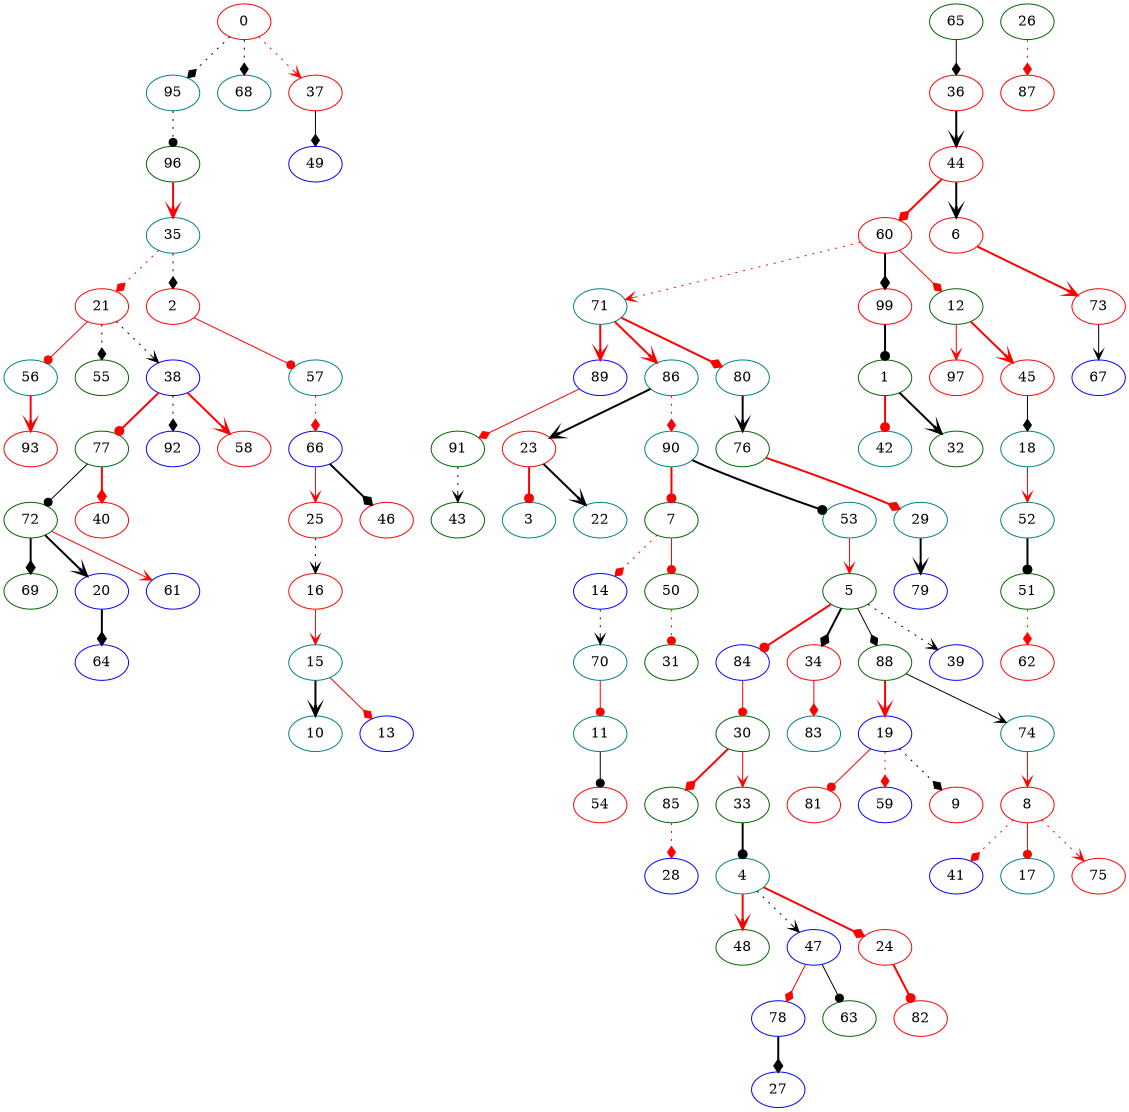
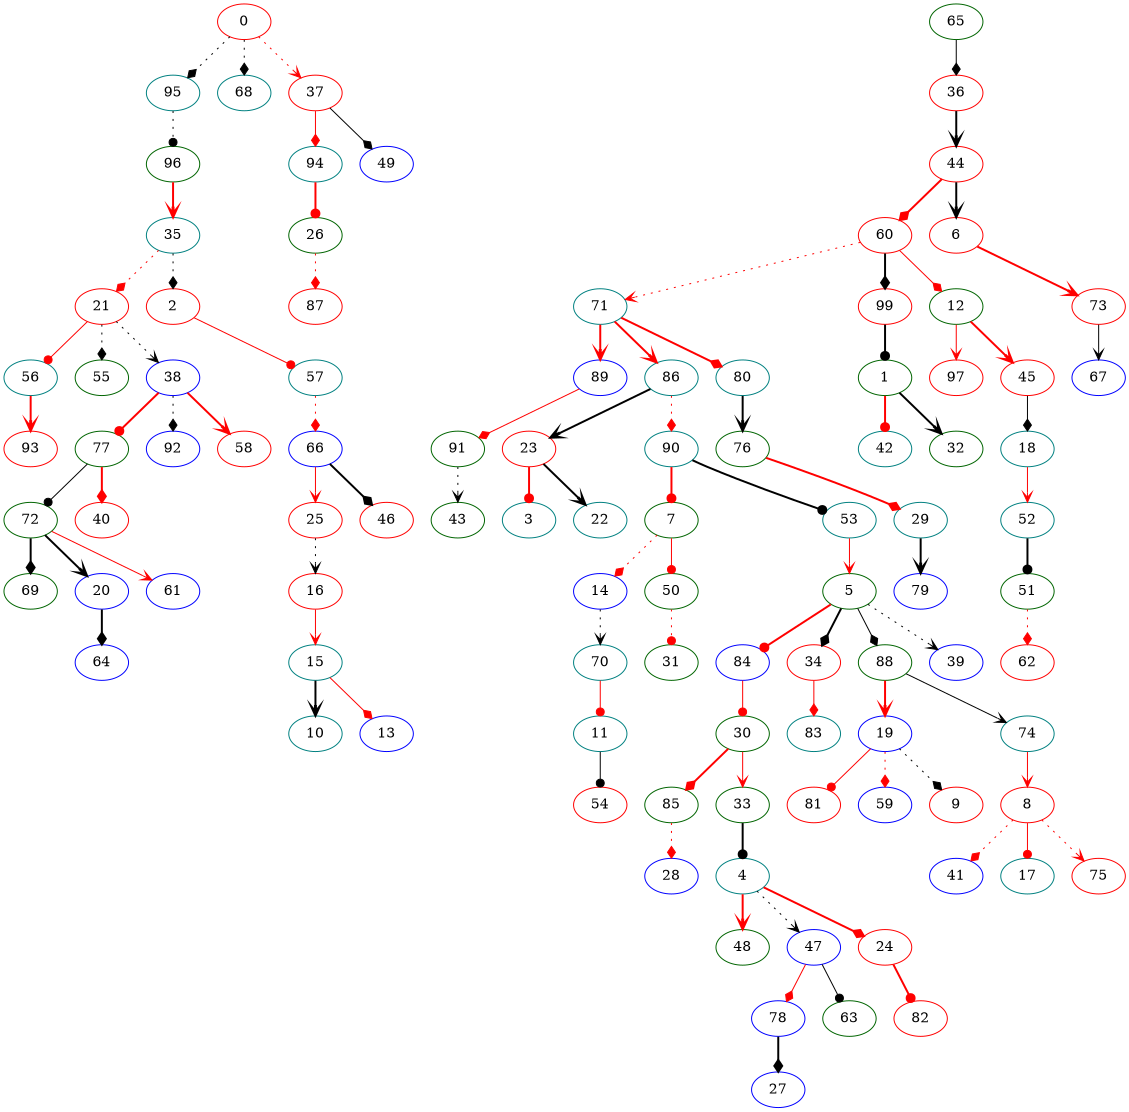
  digraph {
    node [color=red]
    edge [arrowhead=vee color=red style=bold weight=5]
    15 [color=teal]
    10 [color=teal]
    13 [color=blue]
    19 [color=blue]
    81
    59 [color=blue]
    9
    4 [color=teal]
    48 [color=darkgreen]
    47 [color=blue]
    24
    78 [color=blue]
    63 [color=darkgreen]
    82
    56 [color=teal]
    93
    72 [color=darkgreen]
    69 [color=darkgreen]
    20 [color=blue]
    61 [color=blue]
    64 [color=blue]
    1 [color=darkgreen]
    42 [color=teal]
    32 [color=darkgreen]
    16
    25
    66 [color=blue]
    46
    41 [color=blue]
    8
    17 [color=teal]
    75
    85 [color=darkgreen]
    28 [color=blue]
    11 [color=teal]
    54
    70 [color=teal]
    91 [color=darkgreen]
    43 [color=darkgreen]
    89 [color=blue]
    71 [color=teal]
    86 [color=teal]
    80 [color=teal]
    23
    90 [color=teal]
    76 [color=darkgreen]
    27 [color=blue]
    21
    55 [color=darkgreen]
    38 [color=blue]
    77 [color=darkgreen]
    92 [color=blue]
    58
    3 [color=teal]
    22 [color=teal]
    99
    60
    12 [color=darkgreen]
    97
    45
    40
    51 [color=darkgreen]
    62
    33 [color=darkgreen]
    30 [color=darkgreen]
    84 [color=blue]
    83 [color=teal]
    34
    52 [color=teal]
    57 [color=teal]
    2
    35 [color=teal]
    18 [color=teal]
    88 [color=darkgreen]
    74 [color=teal]
    5 [color=darkgreen]
    39 [color=blue]
    14 [color=blue]
    7 [color=darkgreen]
    50 [color=darkgreen]
    31 [color=darkgreen]
    53 [color=teal]
    29 [color=teal]
    79 [color=blue]
    67 [color=blue]
    73
    6
    44
    36
    65 [color=darkgreen]
    96 [color=darkgreen]
    95 [color=teal]
    26 [color=darkgreen]
    87
+   94 [color=teal]
    0
    68 [color=teal]
    37
    49 [color=blue]
    15 -> 10 [color=black weight=22]
    15 -> 13 [arrowhead=diamond style=solid weight=9]
    19 -> 81 [arrowhead=dot style=solid weight=20]
    19 -> 59 [arrowhead=diamond style=dotted weight=12]
    19 -> 9 [arrowhead=diamond color=black style=dotted weight=12]
    4 -> 48 [weight=17]
    4 -> 47 [color=black style=dotted weight=3]
    4 -> 24 [arrowhead=diamond weight=6]
    47 -> 78 [arrowhead=diamond style=solid weight=11]
    47 -> 63 [arrowhead=dot color=black style=solid weight=8]
    24 -> 82 [arrowhead=dot weight=3]
    78 -> 27 [arrowhead=diamond color=black weight=3]
    56 -> 93 [weight=13]
    72 -> 69 [arrowhead=diamond color=black weight=13]
    72 -> 20 [color=black weight=4]
    72 -> 61 [style=solid weight=7]
    20 -> 64 [arrowhead=diamond color=black weight=8]
    1 -> 42 [arrowhead=dot weight=13]
    1 -> 32 [color=black weight=9]
    16 -> 15 [style=solid]
    25 -> 16 [color=black style=dotted weight=13]
    66 -> 25 [style=solid weight=13]
    66 -> 46 [arrowhead=diamond color=black weight=7]
    8 -> 41 [arrowhead=diamond style=dotted weight=12]
    8 -> 17 [arrowhead=dot style=solid weight=7]
    8 -> 75 [style=dotted weight=6]
    85 -> 28 [arrowhead=diamond style=dotted weight=12]
    11 -> 54 [arrowhead=dot color=black style=solid weight=8]
    70 -> 11 [arrowhead=dot style=solid weight=12]
    91 -> 43 [color=black style=dotted weight=1]
    89 -> 91 [arrowhead=diamond style=solid weight=4]
    71 -> 89 [weight=11]
    71 -> 86 [weight=4]
    71 -> 80 [arrowhead=diamond weight=4]
    86 -> 23 [color=black weight=2]
    86 -> 90 [arrowhead=diamond style=dotted weight=3]
    80 -> 76 [color=black weight=4]
    23 -> 3 [arrowhead=dot weight=9]
    23 -> 22 [color=black weight=3]
    90 -> 7 [arrowhead=dot weight=2]
    90 -> 53 [arrowhead=dot color=black weight=2]
    76 -> 29 [arrowhead=diamond weight=1]
    21 -> 56 [arrowhead=dot style=solid]
    21 -> 55 [arrowhead=diamond color=black style=dotted weight=9]
    21 -> 38 [color=black style=dotted]
    38 -> 77 [arrowhead=dot weight=2]
    38 -> 92 [arrowhead=diamond color=black style=dotted weight=2]
    38 -> 58 [weight=1]
    77 -> 72 [arrowhead=dot color=black style=solid]
    77 -> 40 [arrowhead=diamond weight=8]
    99 -> 1 [arrowhead=dot color=black weight=7]
    60 -> 71 [style=dotted weight=2]
    60 -> 99 [arrowhead=diamond color=black weight=8]
    60 -> 12 [arrowhead=diamond style=solid weight=3]
    12 -> 97 [style=solid]
    12 -> 45
    45 -> 18 [arrowhead=diamond color=black style=solid]
    51 -> 62 [arrowhead=diamond style=dotted weight=7]
    33 -> 4 [arrowhead=dot color=black]
    30 -> 85 [arrowhead=diamond weight=4]
    30 -> 33 [style=solid weight=2]
    84 -> 30 [arrowhead=dot style=solid weight=7]
    34 -> 83 [arrowhead=diamond style=solid weight=6]
    52 -> 51 [arrowhead=dot color=black weight=6]
    57 -> 66 [arrowhead=diamond style=dotted weight=3]
    2 -> 57 [arrowhead=dot style=solid weight=1]
    35 -> 21 [arrowhead=diamond style=dotted weight=2]
    35 -> 2 [arrowhead=diamond color=black style=dotted weight=6]
    18 -> 52 [style=solid weight=4]
    88 -> 19
    88 -> 74 [color=black style=solid weight=4]
    74 -> 8 [style=solid]
    5 -> 84 [arrowhead=dot weight=1]
    5 -> 34 [arrowhead=diamond color=black weight=2]
    5 -> 88 [arrowhead=diamond color=black style=solid]
    5 -> 39 [color=black style=dotted weight=1]
    14 -> 70 [color=black style=dotted]
    7 -> 14 [arrowhead=diamond style=dotted]
    7 -> 50 [arrowhead=dot style=solid weight=1]
    50 -> 31 [arrowhead=dot style=dotted weight=1]
    53 -> 5 [style=solid weight=3]
    29 -> 79 [color=black weight=3]
    73 -> 67 [color=black style=solid weight=3]
    6 -> 73 [weight=1]
    44 -> 60 [arrowhead=diamond weight=2]
    44 -> 6 [color=black weight=4]
    36 -> 44 [color=black weight=3]
    65 -> 36 [arrowhead=diamond color=black style=solid weight=2]
    96 -> 35 [weight=2]
    95 -> 96 [arrowhead=dot color=black style=dotted weight=10]
    26 -> 87 [arrowhead=diamond style=dotted weight=4]
+   94 -> 26 [arrowhead=dot weight=10]
    0 -> 95 [arrowhead=diamond color=black style=dotted weight=3]
    0 -> 68 [arrowhead=diamond color=black style=dotted weight=7]
    0 -> 37 [style=dotted weight=4]
+   37 -> 94 [arrowhead=diamond style=solid weight=6]
    37 -> 49 [arrowhead=diamond color=black style=solid weight=1]
  }
